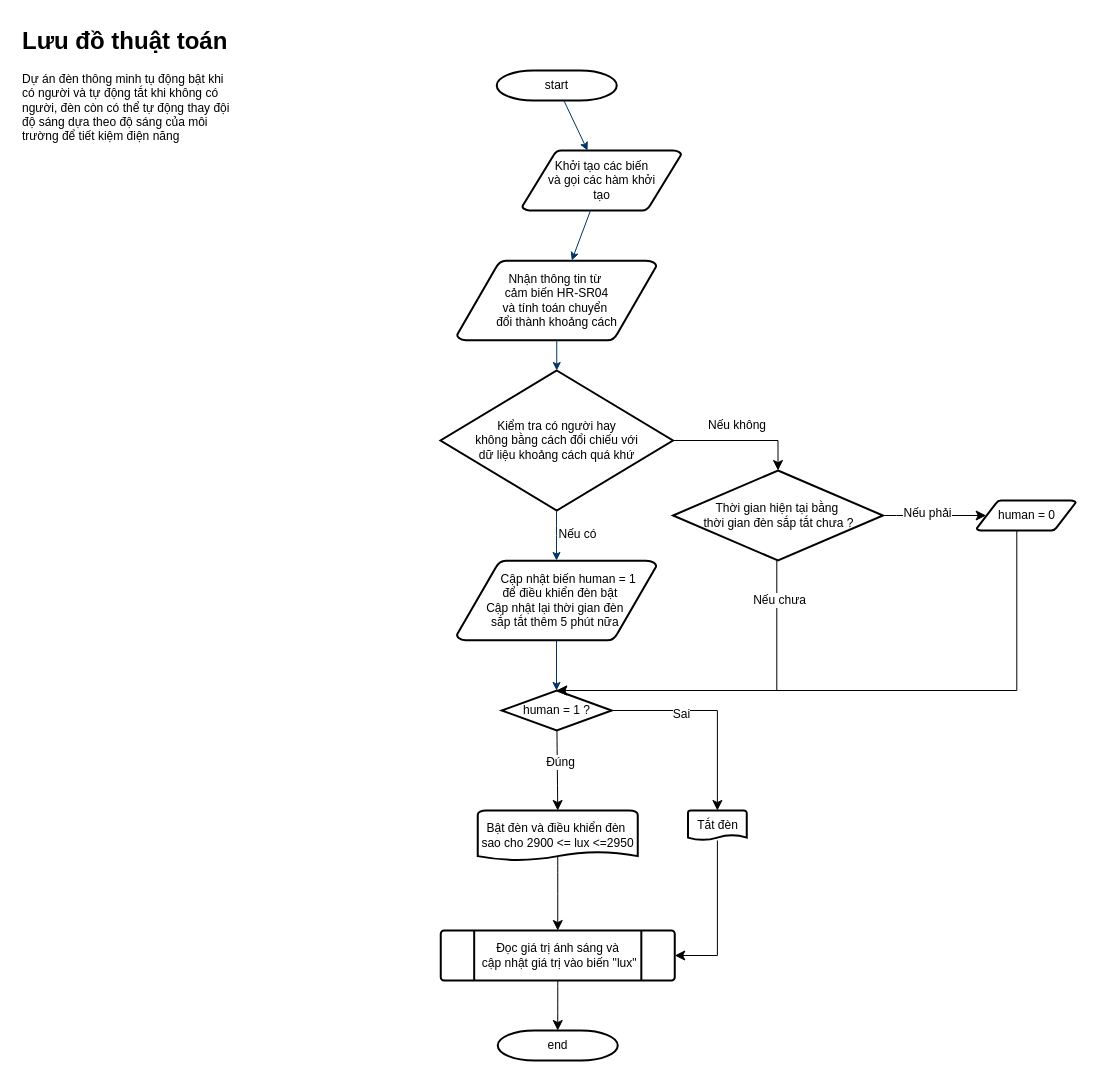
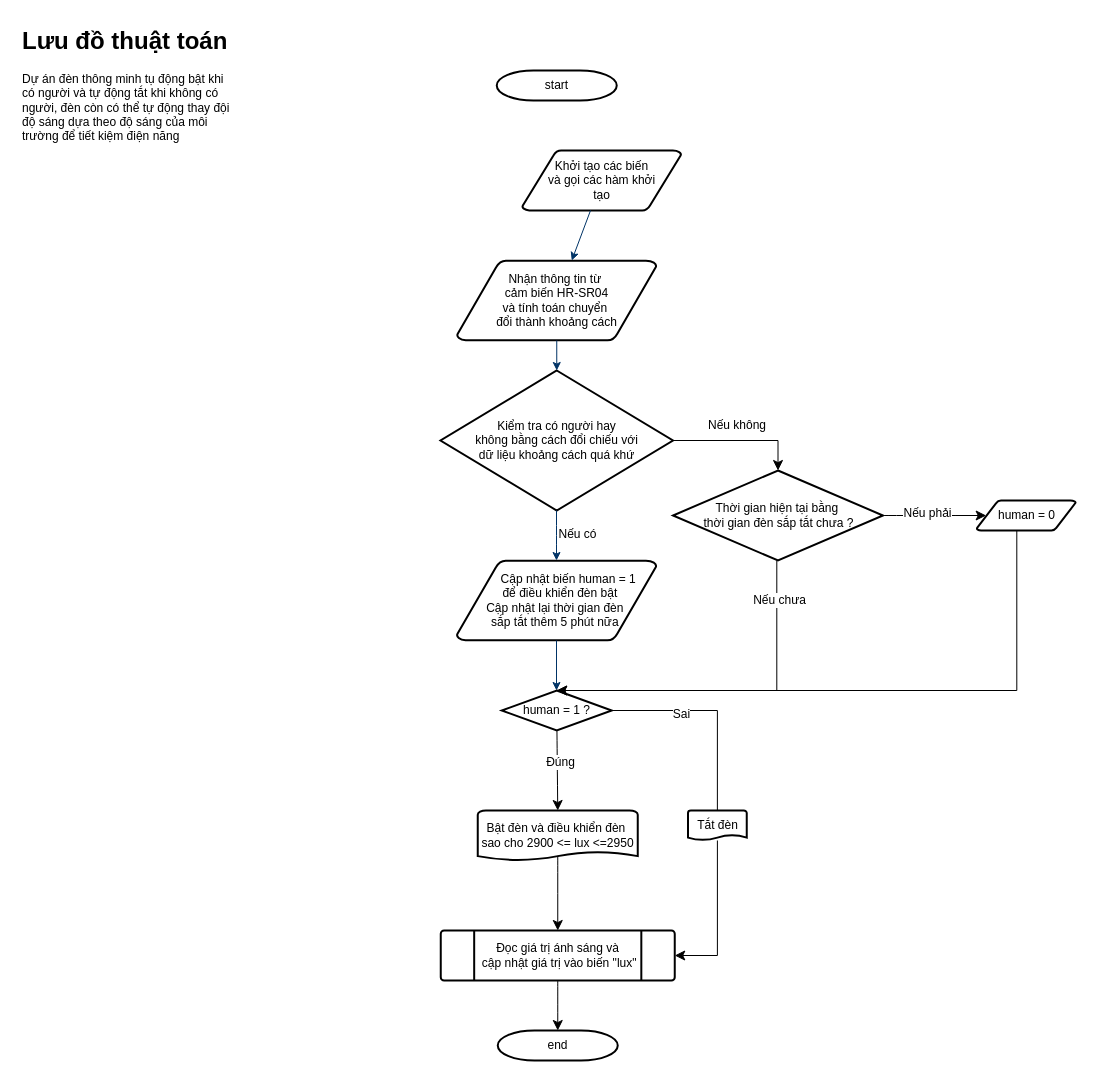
  <mxCell id="0" />
  <mxCell id="1" parent="0" />
  <mxCell id="2" value="start" style="shape=mxgraph.flowchart.terminator;strokeWidth=2;gradientColor=none;gradientDirection=north;fontStyle=0;html=1;" parent="1" vertex="1"><mxGeometry x="496.25" y="70" width="120" height="30" as="geometry" /></mxCell>
  <mxCell id="3" value="Khởi tạo các biến&lt;div&gt;và gọi các hàm khởi&lt;/div&gt;&lt;div&gt;tạo&lt;/div&gt;" style="shape=mxgraph.flowchart.data;strokeWidth=2;gradientColor=none;gradientDirection=north;fontStyle=0;html=1;" parent="1" vertex="1"><mxGeometry x="521.75" y="150" width="159" height="60" as="geometry" /></mxCell>
  <mxCell id="4" value="&amp;nbsp; &amp;nbsp; &amp;nbsp; &amp;nbsp;Cập nhật biến human = 1&lt;div&gt;&amp;nbsp; để điều khiển đèn bật&lt;/div&gt;&lt;div&gt;Cập nhật lại thời gian đèn&amp;nbsp;&lt;/div&gt;&lt;div&gt;&lt;span style=&quot;background-color: initial;&quot;&gt;sắp tắt thêm 5 phút nữa&amp;nbsp;&lt;/span&gt;&lt;/div&gt;" style="shape=mxgraph.flowchart.data;strokeWidth=2;gradientColor=none;gradientDirection=north;fontStyle=0;html=1;" parent="1" vertex="1"><mxGeometry x="456.25" y="560" width="199.75" height="80" as="geometry" /></mxCell>
  <mxCell id="5" value="Nhận thông tin từ&amp;nbsp;&lt;div&gt;cảm biến&amp;nbsp;&lt;span style=&quot;background-color: initial;&quot;&gt;HR-SR04&lt;/span&gt;&lt;/div&gt;&lt;div&gt;&lt;span style=&quot;background-color: initial;&quot;&gt;và tính toán chuyển&amp;nbsp;&lt;/span&gt;&lt;/div&gt;&lt;div&gt;&lt;span style=&quot;background-color: initial;&quot;&gt;đổi thành khoảng cách&lt;/span&gt;&lt;/div&gt;" style="shape=mxgraph.flowchart.data;strokeWidth=2;gradientColor=none;gradientDirection=north;fontStyle=0;html=1;" parent="1" vertex="1"><mxGeometry x="456.5" y="260" width="199.5" height="80" as="geometry" /></mxCell>
  <mxCell id="6" value="Kiểm tra có người&amp;nbsp;&lt;span style=&quot;background-color: initial;&quot;&gt;hay&lt;/span&gt;&lt;div&gt;&amp;nbsp;không&amp;nbsp;&lt;span style=&quot;background-color: initial;&quot;&gt;bằng cách đổi&amp;nbsp;&lt;/span&gt;&lt;span style=&quot;background-color: initial;&quot;&gt;chiếu&amp;nbsp;&lt;/span&gt;&lt;span style=&quot;background-color: initial;&quot;&gt;với&amp;nbsp;&lt;/span&gt;&lt;/div&gt;&lt;div&gt;&lt;span style=&quot;background-color: initial;&quot;&gt;dữ liệu khoảng cách&amp;nbsp;&lt;/span&gt;&lt;span style=&quot;background-color: initial;&quot;&gt;quá khứ&lt;/span&gt;&lt;/div&gt;" style="shape=mxgraph.flowchart.decision;strokeWidth=2;gradientColor=none;gradientDirection=north;fontStyle=0;html=1;" parent="1" vertex="1"><mxGeometry x="440" y="370" width="232.5" height="140" as="geometry" /></mxCell>
- <mxCell id="7" style="fontStyle=1;strokeColor=#003366;strokeWidth=1;html=1;" parent="1" source="2" target="3" edge="1"><mxGeometry relative="1" as="geometry" /></mxCell>
  <mxCell id="8" style="fontStyle=1;strokeColor=#003366;strokeWidth=1;html=1;" parent="1" source="3" target="5" edge="1"><mxGeometry relative="1" as="geometry" /></mxCell>
  <mxCell id="9" style="entryX=0.5;entryY=0;entryPerimeter=0;fontStyle=1;strokeColor=#003366;strokeWidth=1;html=1;" parent="1" source="5" target="6" edge="1"><mxGeometry relative="1" as="geometry" /></mxCell>
  <mxCell id="10" value="Nếu không" style="text;fontStyle=0;html=1;strokeColor=none;gradientColor=none;fillColor=none;strokeWidth=2;" parent="1" vertex="1"><mxGeometry x="706.25" y="411" width="40" height="26" as="geometry" /></mxCell>
  <mxCell id="11" value="" style="edgeStyle=elbowEdgeStyle;elbow=horizontal;fontColor=#001933;fontStyle=1;strokeColor=#003366;strokeWidth=1;html=1;" parent="1" source="6" target="4" edge="1"><mxGeometry width="100" height="100" as="geometry"><mxPoint x="236.25" y="110" as="sourcePoint" /><mxPoint x="336.25" y="10" as="targetPoint" /></mxGeometry></mxCell>
  <mxCell id="12" value="Nếu có" style="text;fontStyle=0;html=1;strokeColor=none;gradientColor=none;fillColor=none;strokeWidth=2;align=center;" parent="1" vertex="1"><mxGeometry x="557.25" y="520" width="40" height="26" as="geometry" /></mxCell>
  <mxCell id="13" value="Bật đèn và điều khiển đèn&amp;nbsp;&lt;div&gt;sao cho 2900 &amp;lt;= lux &amp;lt;=2950&lt;/div&gt;" style="shape=mxgraph.flowchart.document;strokeWidth=2;gradientColor=none;gradientDirection=north;fontStyle=0;html=1;" parent="1" vertex="1"><mxGeometry x="477.25" y="810" width="160" height="50.5" as="geometry" /></mxCell>
  <mxCell id="14" value="" style="edgeStyle=elbowEdgeStyle;elbow=horizontal;fontStyle=1;strokeColor=#003366;strokeWidth=1;html=1;entryX=0.5;entryY=0;entryDx=0;entryDy=0;entryPerimeter=0;" parent="1" source="4" target="16" edge="1"><mxGeometry width="100" height="100" as="geometry"><mxPoint x="236.25" y="110" as="sourcePoint" /><mxPoint x="558.25" y="655" as="targetPoint" /></mxGeometry></mxCell>
  <mxCell id="15" value="end" style="shape=mxgraph.flowchart.terminator;strokeWidth=2;gradientColor=none;gradientDirection=north;fontStyle=0;html=1;" parent="1" vertex="1"><mxGeometry x="497.25" y="1030" width="120" height="30" as="geometry" /></mxCell>
  <mxCell id="16" value="human = 1 ?" style="shape=mxgraph.flowchart.decision;strokeWidth=2;gradientColor=none;gradientDirection=north;fontStyle=0;html=1;" vertex="1" parent="1"><mxGeometry x="501.25" y="690" width="110" height="40" as="geometry" /></mxCell>
  <mxCell id="17" value="Thời gian hiện tại&amp;nbsp;&lt;span style=&quot;background-color: initial;&quot;&gt;bằng&amp;nbsp;&lt;/span&gt;&lt;div&gt;&lt;span style=&quot;background-color: initial;&quot;&gt;thời gian đèn sắp tắt chưa ?&lt;/span&gt;&lt;/div&gt;" style="shape=mxgraph.flowchart.decision;strokeWidth=2;gradientColor=none;gradientDirection=north;fontStyle=0;html=1;" vertex="1" parent="1"><mxGeometry x="672.5" y="470" width="210" height="90" as="geometry" /></mxCell>
  <mxCell id="18" style="edgeStyle=none;curved=1;rounded=0;orthogonalLoop=1;jettySize=auto;html=1;exitX=0.5;exitY=1;exitDx=0;exitDy=0;exitPerimeter=0;fontSize=12;startSize=8;endSize=8;" edge="1" parent="1" source="17" target="17"><mxGeometry relative="1" as="geometry" /></mxCell>
  <mxCell id="19" value="human = 0" style="shape=mxgraph.flowchart.data;strokeWidth=2;gradientColor=none;gradientDirection=north;fontStyle=0;html=1;" vertex="1" parent="1"><mxGeometry x="976.25" y="500" width="99" height="30" as="geometry" /></mxCell>
  <mxCell id="20" style="edgeStyle=none;curved=1;rounded=0;orthogonalLoop=1;jettySize=auto;html=1;entryX=0.095;entryY=0.5;entryDx=0;entryDy=0;entryPerimeter=0;fontSize=12;startSize=8;endSize=8;" edge="1" parent="1" source="17" target="19"><mxGeometry relative="1" as="geometry" /></mxCell>
  <mxCell id="21" value="Nếu phải" style="edgeLabel;html=1;align=center;verticalAlign=middle;resizable=0;points=[];fontSize=12;" vertex="1" connectable="0" parent="20"><mxGeometry x="-0.144" y="3" relative="1" as="geometry"><mxPoint as="offset" /></mxGeometry></mxCell>
  <mxCell id="22" style="edgeStyle=none;curved=1;rounded=0;orthogonalLoop=1;jettySize=auto;html=1;entryX=0.5;entryY=0;entryDx=0;entryDy=0;entryPerimeter=0;fontSize=12;startSize=8;endSize=8;" edge="1" parent="1" source="16" target="13"><mxGeometry relative="1" as="geometry"><mxPoint x="557.255" y="790" as="targetPoint" /></mxGeometry></mxCell>
  <mxCell id="23" value="Đúng" style="edgeLabel;html=1;align=center;verticalAlign=middle;resizable=0;points=[];fontSize=12;" vertex="1" connectable="0" parent="22"><mxGeometry x="-0.199" y="3" relative="1" as="geometry"><mxPoint as="offset" /></mxGeometry></mxCell>
  <mxCell id="24" style="edgeStyle=orthogonalEdgeStyle;rounded=0;orthogonalLoop=1;jettySize=auto;html=1;entryX=0.5;entryY=0;entryDx=0;entryDy=0;entryPerimeter=0;fontSize=12;startSize=8;endSize=8;" edge="1" parent="1" source="19" target="16"><mxGeometry relative="1" as="geometry"><Array as="points"><mxPoint x="1016.25" y="690" /></Array></mxGeometry></mxCell>
  <mxCell id="25" style="edgeStyle=orthogonalEdgeStyle;rounded=0;orthogonalLoop=1;jettySize=auto;html=1;entryX=0.5;entryY=0;entryDx=0;entryDy=0;entryPerimeter=0;fontSize=12;startSize=8;endSize=8;" edge="1" parent="1" source="17" target="16"><mxGeometry relative="1" as="geometry"><Array as="points"><mxPoint x="776.25" y="690" /></Array></mxGeometry></mxCell>
  <mxCell id="26" value="Nếu chưa" style="edgeLabel;html=1;align=center;verticalAlign=middle;resizable=0;points=[];fontSize=12;" vertex="1" connectable="0" parent="25"><mxGeometry x="-0.775" y="2" relative="1" as="geometry"><mxPoint as="offset" /></mxGeometry></mxCell>
  <mxCell id="27" value="Tắt đèn" style="shape=mxgraph.flowchart.document;strokeWidth=2;gradientColor=none;gradientDirection=north;fontStyle=0;html=1;" vertex="1" parent="1"><mxGeometry x="687.5" y="810" width="58.75" height="30" as="geometry" /></mxCell>
- <mxCell id="28" style="edgeStyle=orthogonalEdgeStyle;rounded=0;orthogonalLoop=1;jettySize=auto;html=1;entryX=0.5;entryY=0;entryDx=0;entryDy=0;entryPerimeter=0;fontSize=12;startSize=8;endSize=8;" edge="1" parent="1" source="16" target="27"><mxGeometry relative="1" as="geometry" /></mxCell>
+ <mxCell id="28" style="edgeStyle=orthogonalEdgeStyle;rounded=0;orthogonalLoop=1;jettySize=auto;html=1;entryX=0.5;entryY=0;entryDx=0;entryDy=0;entryPerimeter=0;fontSize=12;startSize=8;endSize=8;endArrow=none;" edge="1" parent="1" source="16" target="27"><mxGeometry relative="1" as="geometry" /></mxCell>
  <mxCell id="29" value="Sai" style="edgeLabel;html=1;align=center;verticalAlign=middle;resizable=0;points=[];fontSize=12;" vertex="1" connectable="0" parent="28"><mxGeometry x="-0.329" y="-3" relative="1" as="geometry"><mxPoint as="offset" /></mxGeometry></mxCell>
  <mxCell id="30" value="Đọc giá trị ánh sáng và&lt;div&gt;&amp;nbsp;cập nhật&lt;span style=&quot;background-color: initial;&quot;&gt;&amp;nbsp;giá trị vào biến &quot;lux&quot;&lt;/span&gt;&lt;/div&gt;" style="shape=mxgraph.flowchart.predefined_process;strokeWidth=2;gradientColor=none;gradientDirection=north;fontStyle=0;html=1;" vertex="1" parent="1"><mxGeometry x="440.25" y="930" width="234" height="50" as="geometry" /></mxCell>
  <mxCell id="31" style="edgeStyle=none;curved=1;rounded=0;orthogonalLoop=1;jettySize=auto;html=1;exitX=0.5;exitY=0.9;exitDx=0;exitDy=0;exitPerimeter=0;entryX=0.5;entryY=0;entryDx=0;entryDy=0;entryPerimeter=0;fontSize=12;startSize=8;endSize=8;" edge="1" parent="1" source="13" target="30"><mxGeometry relative="1" as="geometry" /></mxCell>
  <mxCell id="32" style="edgeStyle=orthogonalEdgeStyle;rounded=0;orthogonalLoop=1;jettySize=auto;html=1;entryX=1;entryY=0.5;entryDx=0;entryDy=0;entryPerimeter=0;fontSize=12;startSize=8;endSize=8;" edge="1" parent="1" source="27" target="30"><mxGeometry relative="1" as="geometry"><Array as="points"><mxPoint x="717.25" y="955" /></Array></mxGeometry></mxCell>
  <mxCell id="33" style="edgeStyle=none;curved=1;rounded=0;orthogonalLoop=1;jettySize=auto;html=1;entryX=0.5;entryY=0;entryDx=0;entryDy=0;entryPerimeter=0;fontSize=12;startSize=8;endSize=8;" edge="1" parent="1" source="30" target="15"><mxGeometry relative="1" as="geometry" /></mxCell>
  <mxCell id="34" style="edgeStyle=orthogonalEdgeStyle;rounded=0;orthogonalLoop=1;jettySize=auto;html=1;entryX=0.5;entryY=0;entryDx=0;entryDy=0;entryPerimeter=0;fontSize=12;startSize=8;endSize=8;" edge="1" parent="1" source="6" target="17"><mxGeometry relative="1" as="geometry"><Array as="points"><mxPoint x="778" y="440" /></Array></mxGeometry></mxCell>
  <mxCell id="35" value="&lt;h1 style=&quot;margin-top: 0px;&quot;&gt;Lưu đồ thuật toán&lt;/h1&gt;&lt;p&gt;Dự án đèn thông minh tụ động bật khi có người và tự động tắt khi không có người, đèn còn có thể tự động thay đội độ sáng dựa theo độ sáng của môi trường để tiết kiệm điện năng&lt;/p&gt;" style="text;html=1;whiteSpace=wrap;overflow=hidden;rounded=0;" vertex="1" parent="1"><mxGeometry width="210" height="130" as="geometry" x="20" y="20" /></mxCell>
